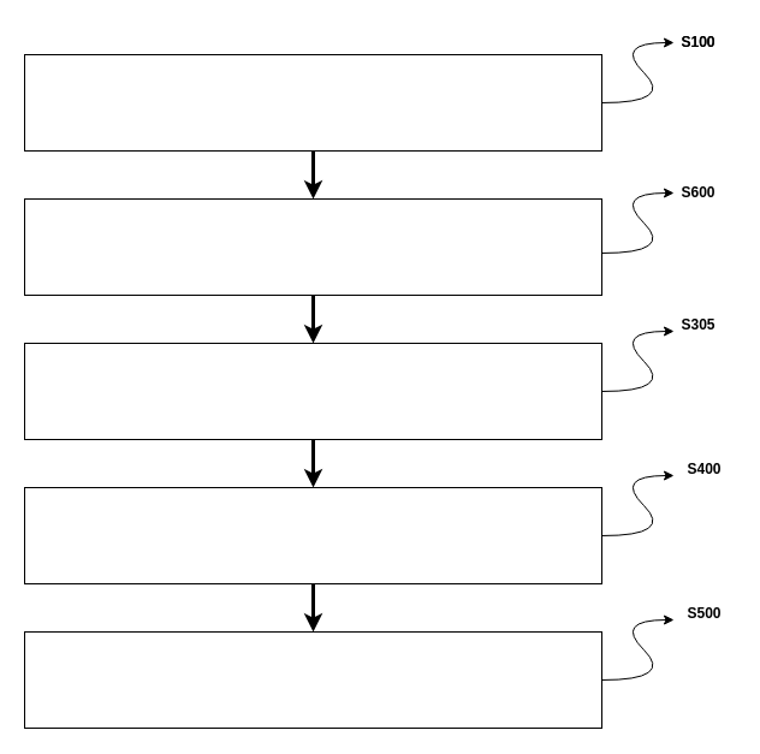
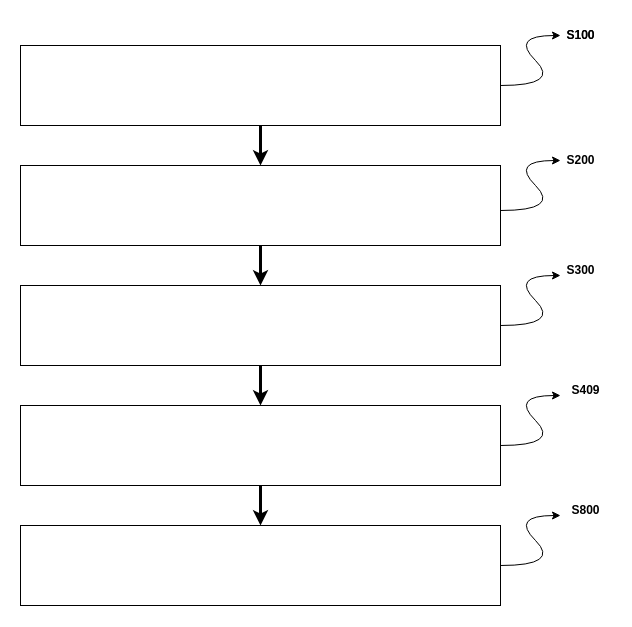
  <mxCell id="0" />
  <mxCell id="1" parent="0" />
  <mxCell id="2" value="" style="rounded=0;whiteSpace=wrap;html=1;" vertex="1" parent="1"><mxGeometry x="20" y="45" width="480" height="80" as="geometry" /></mxCell>
  <mxCell id="3" value="" style="edgeStyle=orthogonalEdgeStyle;rounded=0;orthogonalLoop=1;jettySize=auto;html=1;strokeWidth=3;" edge="1" parent="1" source="4" target="6"><mxGeometry relative="1" as="geometry" /></mxCell>
  <mxCell id="4" value="" style="rounded=0;whiteSpace=wrap;html=1;" vertex="1" parent="1"><mxGeometry x="20" y="165" width="480" height="80" as="geometry" /></mxCell>
  <mxCell id="5" value="" style="edgeStyle=orthogonalEdgeStyle;rounded=0;orthogonalLoop=1;jettySize=auto;html=1;strokeWidth=3;" edge="1" parent="1" source="6" target="8"><mxGeometry relative="1" as="geometry" /></mxCell>
  <mxCell id="6" value="" style="rounded=0;whiteSpace=wrap;html=1;fontStyle=1" vertex="1" parent="1"><mxGeometry x="20" y="285" width="480" height="80" as="geometry" /></mxCell>
  <mxCell id="7" value="" style="edgeStyle=orthogonalEdgeStyle;rounded=0;orthogonalLoop=1;jettySize=auto;html=1;strokeWidth=3;" edge="1" parent="1" source="8" target="9"><mxGeometry relative="1" as="geometry" /></mxCell>
  <mxCell id="8" value="" style="rounded=0;whiteSpace=wrap;html=1;" vertex="1" parent="1"><mxGeometry x="20" y="405" width="480" height="80" as="geometry" /></mxCell>
  <mxCell id="9" value="" style="rounded=0;whiteSpace=wrap;html=1;" vertex="1" parent="1"><mxGeometry x="20" y="525" width="480" height="80" as="geometry" /></mxCell>
  <mxCell id="10" value="" style="endArrow=classic;html=1;rounded=0;exitX=0.5;exitY=1;exitDx=0;exitDy=0;strokeWidth=3;" edge="1" parent="1" source="2" target="4"><mxGeometry width="50" height="50" relative="1" as="geometry"><mxPoint x="210" y="395" as="sourcePoint" /><mxPoint x="260" y="345" as="targetPoint" /></mxGeometry></mxCell>
  <mxCell id="11" value="" style="curved=1;endArrow=classic;html=1;rounded=0;strokeWidth=1;exitX=1;exitY=0.5;exitDx=0;exitDy=0;" edge="1" parent="1" source="2"><mxGeometry width="50" height="50" relative="1" as="geometry"><mxPoint x="510" y="85" as="sourcePoint" /><mxPoint x="560" y="35" as="targetPoint" /><Array as="points"><mxPoint x="560" y="85" /><mxPoint x="510" y="35" /></Array></mxGeometry></mxCell>
  <mxCell id="12" value="S100" style="text;html=1;align=center;verticalAlign=middle;resizable=0;points=[];autosize=1;strokeColor=none;fillColor=none;" vertex="1" parent="1"><mxGeometry x="555" y="20" width="50" height="30" as="geometry" /></mxCell>
  <mxCell id="13" value="" style="curved=1;endArrow=classic;html=1;rounded=0;strokeWidth=1;exitX=1;exitY=0.5;exitDx=0;exitDy=0;" edge="1" parent="1"><mxGeometry width="50" height="50" relative="1" as="geometry"><mxPoint x="500" y="210" as="sourcePoint" /><mxPoint x="560" y="160" as="targetPoint" /><Array as="points"><mxPoint x="560" y="210" /><mxPoint x="510" y="160" /></Array></mxGeometry></mxCell>
- <mxCell id="14" value="&lt;b&gt;S600&lt;/b&gt;" style="text;html=1;align=center;verticalAlign=middle;resizable=0;points=[];autosize=1;strokeColor=none;fillColor=none;" vertex="1" parent="1"><mxGeometry x="555" y="145" width="50" height="30" as="geometry" /></mxCell>
+ <mxCell id="14" value="&lt;b&gt;S200&lt;/b&gt;" style="text;html=1;align=center;verticalAlign=middle;resizable=0;points=[];autosize=1;strokeColor=none;fillColor=none;" vertex="1" parent="1"><mxGeometry x="555" y="145" width="50" height="30" as="geometry" /></mxCell>
  <mxCell id="15" value="" style="curved=1;endArrow=classic;html=1;rounded=0;strokeWidth=1;exitX=1;exitY=0.5;exitDx=0;exitDy=0;" edge="1" parent="1"><mxGeometry width="50" height="50" relative="1" as="geometry"><mxPoint x="500" y="325" as="sourcePoint" /><mxPoint x="560" y="275" as="targetPoint" /><Array as="points"><mxPoint x="560" y="325" /><mxPoint x="510" y="275" /></Array></mxGeometry></mxCell>
  <mxCell id="16" value="" style="curved=1;endArrow=classic;html=1;rounded=0;strokeWidth=1;exitX=1;exitY=0.5;exitDx=0;exitDy=0;" edge="1" parent="1"><mxGeometry width="50" height="50" relative="1" as="geometry"><mxPoint x="500" y="445" as="sourcePoint" /><mxPoint x="560" y="395" as="targetPoint" /><Array as="points"><mxPoint x="560" y="445" /><mxPoint x="510" y="395" /></Array></mxGeometry></mxCell>
  <mxCell id="17" value="" style="curved=1;endArrow=classic;html=1;rounded=0;strokeWidth=1;exitX=1;exitY=0.5;exitDx=0;exitDy=0;" edge="1" parent="1"><mxGeometry width="50" height="50" relative="1" as="geometry"><mxPoint x="500" y="565" as="sourcePoint" /><mxPoint x="560" y="515" as="targetPoint" /><Array as="points"><mxPoint x="560" y="565" /><mxPoint x="510" y="515" /></Array></mxGeometry></mxCell>
- <mxCell id="18" value="&lt;b&gt;S305&lt;/b&gt;" style="text;html=1;align=center;verticalAlign=middle;resizable=0;points=[];autosize=1;strokeColor=none;fillColor=none;" vertex="1" parent="1"><mxGeometry x="555" y="255" width="50" height="30" as="geometry" /></mxCell>
- <mxCell id="19" value="&lt;b&gt;S400&lt;/b&gt;" style="text;html=1;align=center;verticalAlign=middle;resizable=0;points=[];autosize=1;strokeColor=none;fillColor=none;" vertex="1" parent="1"><mxGeometry x="560" y="375" width="50" height="30" as="geometry" /></mxCell>
- <mxCell id="20" value="&lt;b&gt;S500&lt;/b&gt;" style="text;html=1;align=center;verticalAlign=middle;resizable=0;points=[];autosize=1;strokeColor=none;fillColor=none;" vertex="1" parent="1"><mxGeometry x="560" y="495" width="50" height="30" as="geometry" /></mxCell>
+ <mxCell id="18" value="&lt;b&gt;S300&lt;/b&gt;" style="text;html=1;align=center;verticalAlign=middle;resizable=0;points=[];autosize=1;strokeColor=none;fillColor=none;" vertex="1" parent="1"><mxGeometry x="555" y="255" width="50" height="30" as="geometry" /></mxCell>
+ <mxCell id="19" value="&lt;b&gt;S409&lt;/b&gt;" style="text;html=1;align=center;verticalAlign=middle;resizable=0;points=[];autosize=1;strokeColor=none;fillColor=none;" vertex="1" parent="1"><mxGeometry x="560" y="375" width="50" height="30" as="geometry" /></mxCell>
+ <mxCell id="20" value="&lt;b&gt;S800&lt;/b&gt;" style="text;html=1;align=center;verticalAlign=middle;resizable=0;points=[];autosize=1;strokeColor=none;fillColor=none;" vertex="1" parent="1"><mxGeometry x="560" y="495" width="50" height="30" as="geometry" /></mxCell>
  <mxCell id="21" value="&lt;b&gt;S100&lt;/b&gt;" style="text;html=1;align=center;verticalAlign=middle;resizable=0;points=[];autosize=1;strokeColor=none;fillColor=none;" vertex="1" parent="1"><mxGeometry x="555" y="20" width="50" height="30" as="geometry" /></mxCell>
